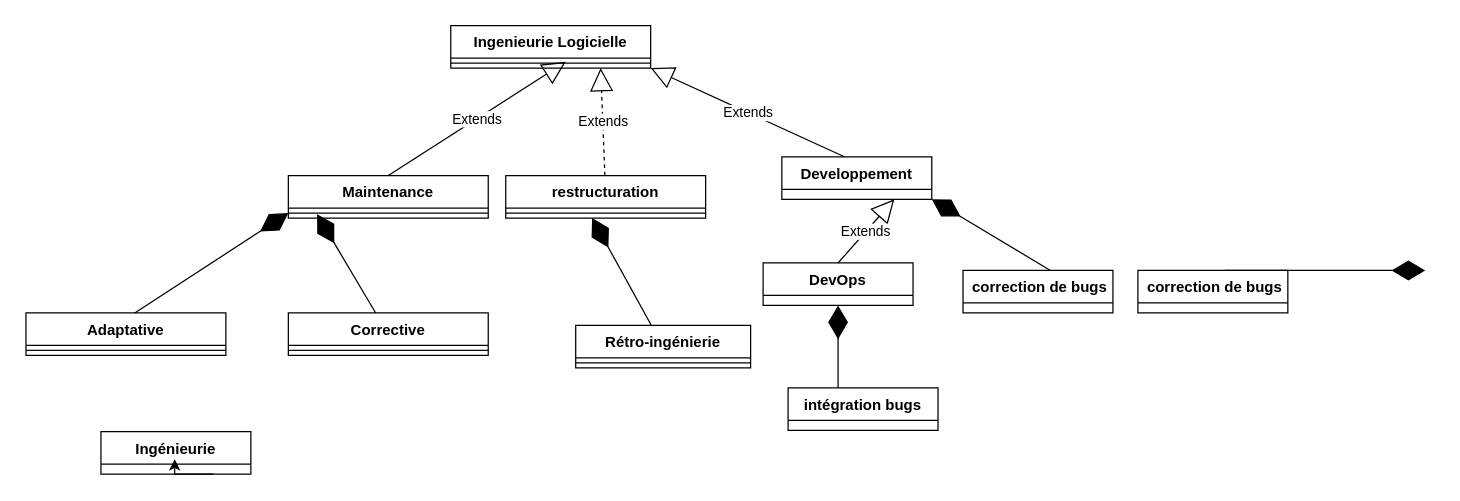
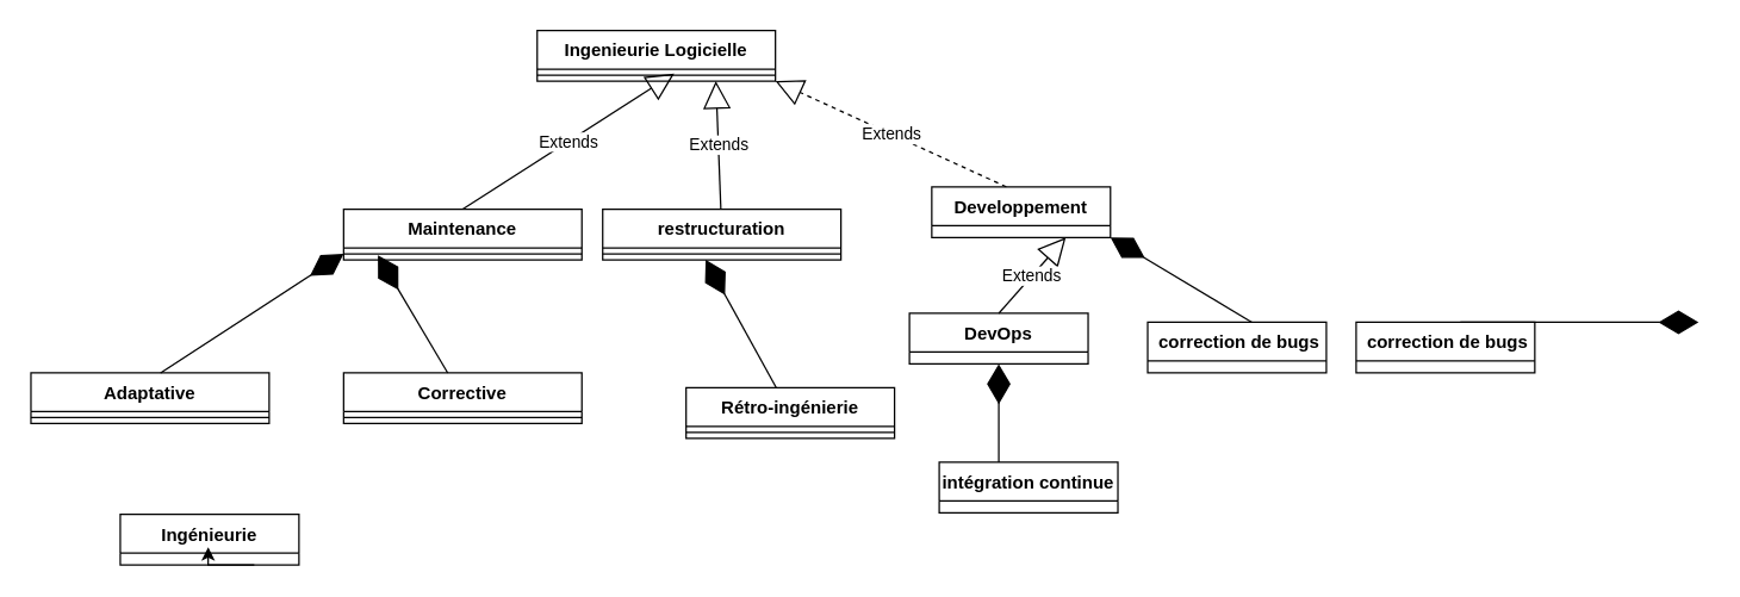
  <mxCell id="0" />
  <mxCell id="1" parent="0" />
  <mxCell id="2" value="Ingenieurie Logicielle" style="swimlane;fontStyle=1;align=center;verticalAlign=top;childLayout=stackLayout;horizontal=1;startSize=26;horizontalStack=0;resizeParent=1;resizeParentMax=0;resizeLast=0;collapsible=1;marginBottom=0;" vertex="1" parent="1"><mxGeometry x="360" y="20" width="160" height="34" as="geometry" /></mxCell>
  <mxCell id="3" value="" style="line;strokeWidth=1;fillColor=none;align=left;verticalAlign=middle;spacingTop=-1;spacingLeft=3;spacingRight=3;rotatable=0;labelPosition=right;points=[];portConstraint=eastwest;" vertex="1" parent="2"><mxGeometry y="26" width="160" height="8" as="geometry" /></mxCell>
  <mxCell id="4" value="Maintenance" style="swimlane;fontStyle=1;align=center;verticalAlign=top;childLayout=stackLayout;horizontal=1;startSize=26;horizontalStack=0;resizeParent=1;resizeParentMax=0;resizeLast=0;collapsible=1;marginBottom=0;" vertex="1" parent="1"><mxGeometry x="230" y="140" width="160" height="34" as="geometry" /></mxCell>
  <mxCell id="5" value="" style="line;strokeWidth=1;fillColor=none;align=left;verticalAlign=middle;spacingTop=-1;spacingLeft=3;spacingRight=3;rotatable=0;labelPosition=right;points=[];portConstraint=eastwest;" vertex="1" parent="4"><mxGeometry y="26" width="160" height="8" as="geometry" /></mxCell>
  <mxCell id="6" value="restructuration" style="swimlane;fontStyle=1;align=center;verticalAlign=top;childLayout=stackLayout;horizontal=1;startSize=26;horizontalStack=0;resizeParent=1;resizeParentMax=0;resizeLast=0;collapsible=1;marginBottom=0;" vertex="1" parent="1"><mxGeometry x="404" y="140" width="160" height="34" as="geometry" /></mxCell>
  <mxCell id="7" value="" style="line;strokeWidth=1;fillColor=none;align=left;verticalAlign=middle;spacingTop=-1;spacingLeft=3;spacingRight=3;rotatable=0;labelPosition=right;points=[];portConstraint=eastwest;" vertex="1" parent="6"><mxGeometry y="26" width="160" height="8" as="geometry" /></mxCell>
  <mxCell id="8" value="Adaptative" style="swimlane;fontStyle=1;align=center;verticalAlign=top;childLayout=stackLayout;horizontal=1;startSize=26;horizontalStack=0;resizeParent=1;resizeParentMax=0;resizeLast=0;collapsible=1;marginBottom=0;" vertex="1" parent="1"><mxGeometry x="20" y="250" width="160" height="34" as="geometry" /></mxCell>
  <mxCell id="9" value="" style="line;strokeWidth=1;fillColor=none;align=left;verticalAlign=middle;spacingTop=-1;spacingLeft=3;spacingRight=3;rotatable=0;labelPosition=right;points=[];portConstraint=eastwest;" vertex="1" parent="8"><mxGeometry y="26" width="160" height="8" as="geometry" /></mxCell>
  <mxCell id="10" value="Corrective" style="swimlane;fontStyle=1;align=center;verticalAlign=top;childLayout=stackLayout;horizontal=1;startSize=26;horizontalStack=0;resizeParent=1;resizeParentMax=0;resizeLast=0;collapsible=1;marginBottom=0;" vertex="1" parent="1"><mxGeometry x="230" y="250" width="160" height="34" as="geometry" /></mxCell>
  <mxCell id="11" value="" style="line;strokeWidth=1;fillColor=none;align=left;verticalAlign=middle;spacingTop=-1;spacingLeft=3;spacingRight=3;rotatable=0;labelPosition=right;points=[];portConstraint=eastwest;" vertex="1" parent="10"><mxGeometry y="26" width="160" height="8" as="geometry" /></mxCell>
  <mxCell id="12" value="Extends" style="endArrow=block;endSize=16;endFill=0;html=1;entryX=0.575;entryY=0.375;entryDx=0;entryDy=0;entryPerimeter=0;exitX=0.5;exitY=0;exitDx=0;exitDy=0;" edge="1" parent="1" source="4" target="3"><mxGeometry width="160" relative="1" as="geometry"><mxPoint x="320" y="130" as="sourcePoint" /><mxPoint x="480" y="130" as="targetPoint" /></mxGeometry></mxCell>
- <mxCell id="13" value="Extends" style="endArrow=block;endSize=16;endFill=0;html=1;entryX=0.75;entryY=1;entryDx=0;entryDy=0;dashed=1;" edge="1" parent="1" source="6" target="2"><mxGeometry width="160" relative="1" as="geometry"><mxPoint x="320" y="150" as="sourcePoint" /><mxPoint x="402" y="89" as="targetPoint" /></mxGeometry></mxCell>
+ <mxCell id="13" value="Extends" style="endArrow=block;endSize=16;endFill=0;html=1;entryX=0.75;entryY=1;entryDx=0;entryDy=0;" edge="1" parent="1" source="6" target="2"><mxGeometry width="160" relative="1" as="geometry"><mxPoint x="320" y="150" as="sourcePoint" /><mxPoint x="402" y="89" as="targetPoint" /></mxGeometry></mxCell>
  <mxCell id="14" value="Rétro-ingénierie" style="swimlane;fontStyle=1;align=center;verticalAlign=top;childLayout=stackLayout;horizontal=1;startSize=26;horizontalStack=0;resizeParent=1;resizeParentMax=0;resizeLast=0;collapsible=1;marginBottom=0;" vertex="1" parent="1"><mxGeometry x="460" y="260" width="140" height="34" as="geometry" /></mxCell>
  <mxCell id="15" value="" style="line;strokeWidth=1;fillColor=none;align=left;verticalAlign=middle;spacingTop=-1;spacingLeft=3;spacingRight=3;rotatable=0;labelPosition=right;points=[];portConstraint=eastwest;" vertex="1" parent="14"><mxGeometry y="26" width="140" height="8" as="geometry" /></mxCell>
  <mxCell id="16" value="Ingénieurie" style="swimlane;fontStyle=1;align=center;verticalAlign=top;childLayout=stackLayout;horizontal=1;startSize=26;horizontalStack=0;resizeParent=1;resizeParentMax=0;resizeLast=0;collapsible=1;marginBottom=0;" vertex="1" parent="1"><mxGeometry x="80" y="345" width="120" height="34" as="geometry" /></mxCell>
  <mxCell id="17" style="edgeStyle=orthogonalEdgeStyle;rounded=0;orthogonalLoop=1;jettySize=auto;html=1;exitX=0.75;exitY=1;exitDx=0;exitDy=0;entryX=0.492;entryY=0.647;entryDx=0;entryDy=0;entryPerimeter=0;" edge="1" parent="1" source="16" target="16"><mxGeometry relative="1" as="geometry" /></mxCell>
  <mxCell id="18" value="" style="endArrow=diamondThin;endFill=1;endSize=24;html=1;exitX=0.544;exitY=0;exitDx=0;exitDy=0;exitPerimeter=0;" edge="1" parent="1" source="8"><mxGeometry width="160" relative="1" as="geometry"><mxPoint x="110" y="230" as="sourcePoint" /><mxPoint x="230" y="170" as="targetPoint" /></mxGeometry></mxCell>
  <mxCell id="19" value="" style="endArrow=diamondThin;endFill=1;endSize=24;html=1;entryX=0.144;entryY=0.625;entryDx=0;entryDy=0;entryPerimeter=0;" edge="1" parent="1" source="10" target="5"><mxGeometry width="160" relative="1" as="geometry"><mxPoint x="117.04" y="260" as="sourcePoint" /><mxPoint x="240" y="180" as="targetPoint" /></mxGeometry></mxCell>
  <mxCell id="20" value="Developpement" style="swimlane;fontStyle=1;align=center;verticalAlign=top;childLayout=stackLayout;horizontal=1;startSize=26;horizontalStack=0;resizeParent=1;resizeParentMax=0;resizeLast=0;collapsible=1;marginBottom=0;" vertex="1" parent="1"><mxGeometry x="625" y="125" width="120" height="34" as="geometry" /></mxCell>
  <mxCell id="21" value="" style="endArrow=diamondThin;endFill=1;endSize=24;html=1;entryX=0.144;entryY=0.625;entryDx=0;entryDy=0;entryPerimeter=0;" edge="1" parent="1" source="14"><mxGeometry width="160" relative="1" as="geometry"><mxPoint x="520.003" y="253" as="sourcePoint" /><mxPoint x="473.13" y="174" as="targetPoint" /></mxGeometry></mxCell>
  <mxCell id="22" value=" correction de bugs" style="swimlane;fontStyle=1;align=center;verticalAlign=top;childLayout=stackLayout;horizontal=1;startSize=26;horizontalStack=0;resizeParent=1;resizeParentMax=0;resizeLast=0;collapsible=1;marginBottom=0;" vertex="1" parent="1"><mxGeometry x="770" y="216" width="120" height="34" as="geometry" /></mxCell>
  <mxCell id="23" value="" style="endArrow=diamondThin;endFill=1;endSize=24;html=1;entryX=1;entryY=1;entryDx=0;entryDy=0;" edge="1" parent="22" target="20"><mxGeometry width="160" relative="1" as="geometry"><mxPoint x="70" as="sourcePoint" /><mxPoint x="230" as="targetPoint" /></mxGeometry></mxCell>
- <mxCell id="24" value="intégration bugs" style="swimlane;fontStyle=1;align=center;verticalAlign=top;childLayout=stackLayout;horizontal=1;startSize=26;horizontalStack=0;resizeParent=1;resizeParentMax=0;resizeLast=0;collapsible=1;marginBottom=0;" vertex="1" parent="1"><mxGeometry x="630" y="310" width="120" height="34" as="geometry" /></mxCell>
+ <mxCell id="24" value="intégration continue" style="swimlane;fontStyle=1;align=center;verticalAlign=top;childLayout=stackLayout;horizontal=1;startSize=26;horizontalStack=0;resizeParent=1;resizeParentMax=0;resizeLast=0;collapsible=1;marginBottom=0;" vertex="1" parent="1"><mxGeometry x="630" y="310" width="120" height="34" as="geometry" /></mxCell>
  <mxCell id="25" value="" style="endArrow=diamondThin;endFill=1;endSize=24;html=1;entryX=0.5;entryY=1;entryDx=0;entryDy=0;" edge="1" parent="24" target="26"><mxGeometry width="160" relative="1" as="geometry"><mxPoint x="40" as="sourcePoint" /><mxPoint x="60" y="-30" as="targetPoint" /></mxGeometry></mxCell>
  <mxCell id="26" value="DevOps" style="swimlane;fontStyle=1;align=center;verticalAlign=top;childLayout=stackLayout;horizontal=1;startSize=26;horizontalStack=0;resizeParent=1;resizeParentMax=0;resizeLast=0;collapsible=1;marginBottom=0;" vertex="1" parent="1"><mxGeometry x="610" y="210" width="120" height="34" as="geometry" /></mxCell>
  <mxCell id="27" value="Extends" style="endArrow=block;endSize=16;endFill=0;html=1;entryX=0.75;entryY=1;entryDx=0;entryDy=0;" edge="1" parent="26" target="20"><mxGeometry width="160" relative="1" as="geometry"><mxPoint x="60" as="sourcePoint" /><mxPoint x="220" as="targetPoint" /></mxGeometry></mxCell>
- <mxCell id="28" value="Extends" style="endArrow=block;endSize=16;endFill=0;html=1;entryX=1;entryY=1;entryDx=0;entryDy=0;exitX=0.417;exitY=0;exitDx=0;exitDy=0;exitPerimeter=0;" edge="1" parent="1" source="20" target="2"><mxGeometry width="160" relative="1" as="geometry"><mxPoint x="680" y="130" as="sourcePoint" /><mxPoint x="840" y="130" as="targetPoint" /></mxGeometry></mxCell>
+ <mxCell id="28" value="Extends" style="endArrow=block;endSize=16;endFill=0;html=1;entryX=1;entryY=1;entryDx=0;entryDy=0;exitX=0.417;exitY=0;exitDx=0;exitDy=0;exitPerimeter=0;dashed=1;" edge="1" parent="1" source="20" target="2"><mxGeometry width="160" relative="1" as="geometry"><mxPoint x="680" y="130" as="sourcePoint" /><mxPoint x="840" y="130" as="targetPoint" /></mxGeometry></mxCell>
  <mxCell id="29" value=" correction de bugs" style="swimlane;fontStyle=1;align=center;verticalAlign=top;childLayout=stackLayout;horizontal=1;startSize=26;horizontalStack=0;resizeParent=1;resizeParentMax=0;resizeLast=0;collapsible=1;marginBottom=0;" vertex="1" parent="1"><mxGeometry x="910" y="216" width="120" height="34" as="geometry" /></mxCell>
  <mxCell id="30" value="" style="endArrow=diamondThin;endFill=1;endSize=24;html=1;entryX=1;entryY=1;entryDx=0;entryDy=0;" edge="1" parent="29"><mxGeometry width="160" relative="1" as="geometry"><mxPoint x="70" as="sourcePoint" /><mxPoint x="230" as="targetPoint" /></mxGeometry></mxCell>
